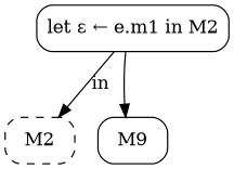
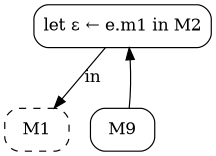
  digraph {
    fontname="DejaVu Serif"
    node [fontname="DejaVu Serif" shape=box style=rounded]
    edge [fontname="DejaVu Serif"]
    n1 [label="let ε ← e.m1 in M2"]
-   M2 [style="rounded,dashed"]
+   M2 [style="rounded,dashed" label=M1]
    n3 [label=M9]
    n1 -> M2 [label=in]
-   n1 -> n3
+   n3 -> n1
  }
